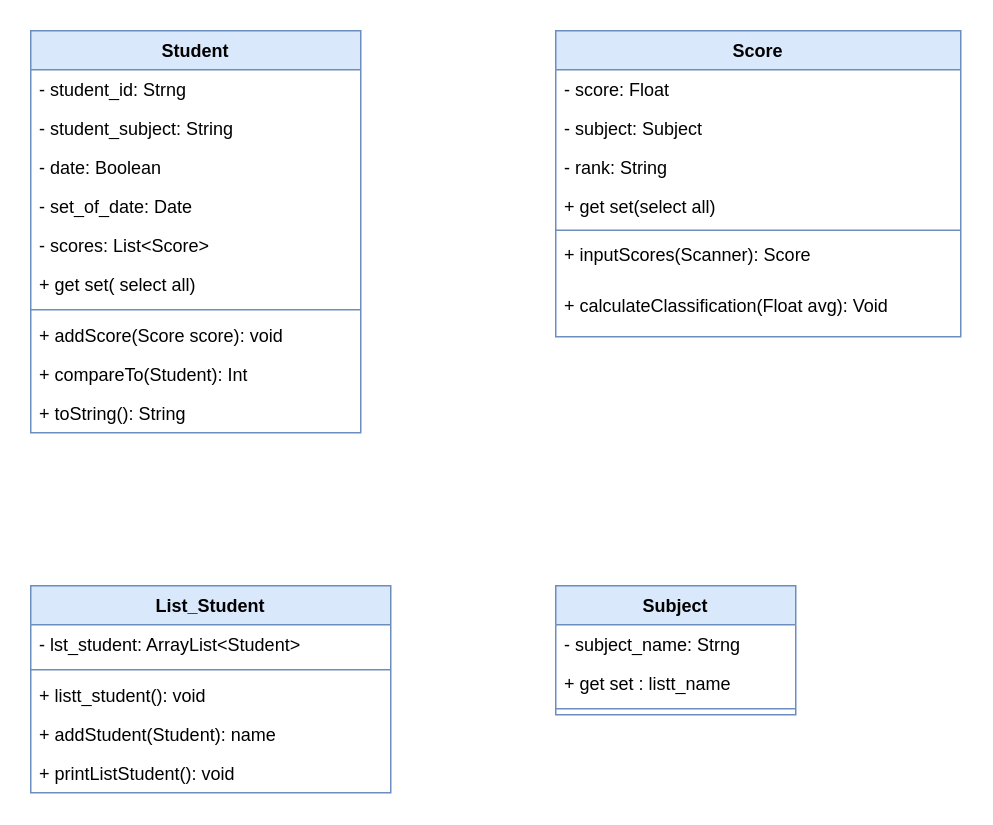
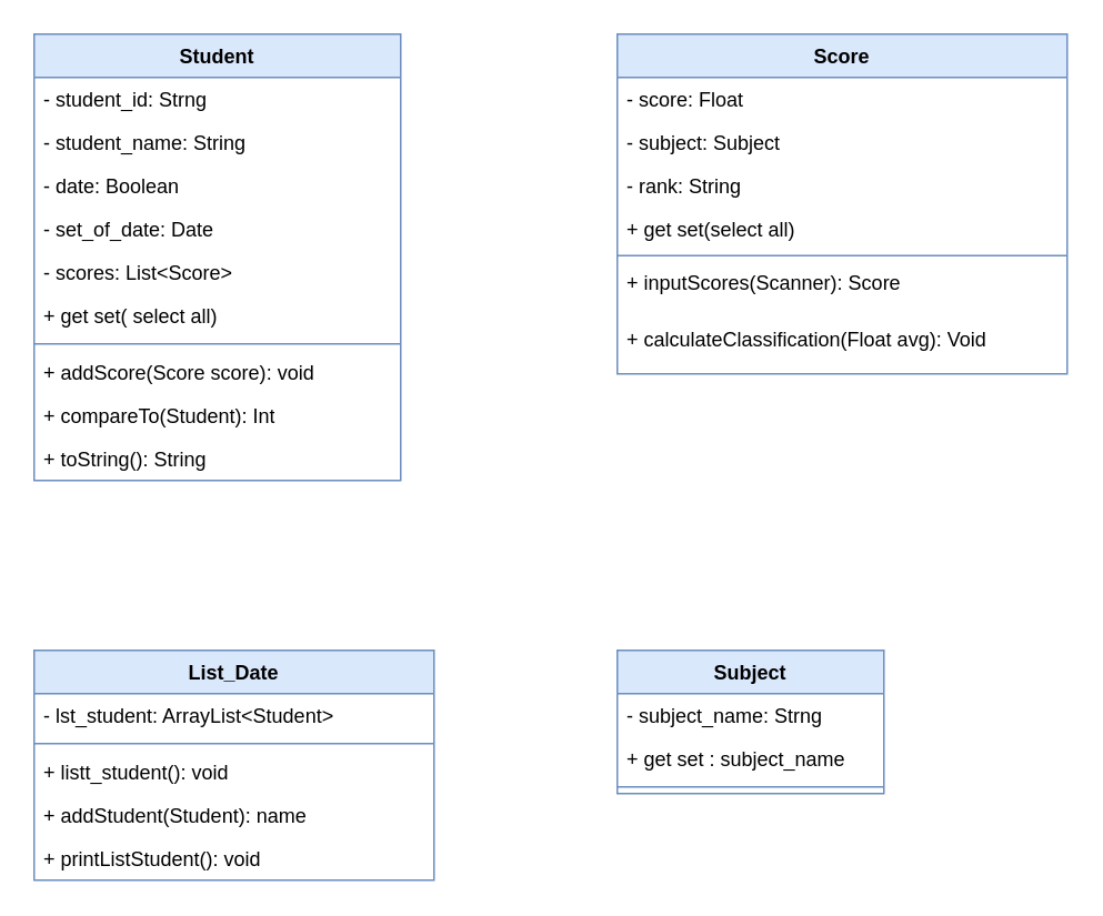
  <mxCell id="0" />
  <mxCell id="1" parent="0" />
  <mxCell id="2" value="Student" style="swimlane;fontStyle=1;align=center;verticalAlign=top;childLayout=stackLayout;horizontal=1;startSize=26;horizontalStack=0;resizeParent=1;resizeParentMax=0;resizeLast=0;collapsible=1;marginBottom=0;whiteSpace=wrap;html=1;fillColor=#dae8fc;strokeColor=#6c8ebf;" vertex="1" parent="1"><mxGeometry x="20" y="20" width="220" height="268" as="geometry" /></mxCell>
  <mxCell id="3" value="- student_id: Strng" style="text;strokeColor=none;fillColor=none;align=left;verticalAlign=top;spacingLeft=4;spacingRight=4;overflow=hidden;rotatable=0;points=[[0,0.5],[1,0.5]];portConstraint=eastwest;whiteSpace=wrap;html=1;" vertex="1" parent="2"><mxGeometry y="26" width="220" height="26" as="geometry" /></mxCell>
- <mxCell id="4" value="- student_subject: String&amp;nbsp;" style="text;strokeColor=none;fillColor=none;align=left;verticalAlign=top;spacingLeft=4;spacingRight=4;overflow=hidden;rotatable=0;points=[[0,0.5],[1,0.5]];portConstraint=eastwest;whiteSpace=wrap;html=1;" vertex="1" parent="2"><mxGeometry y="52" width="220" height="26" as="geometry" /></mxCell>
+ <mxCell id="4" value="- student_name: String&amp;nbsp;" style="text;strokeColor=none;fillColor=none;align=left;verticalAlign=top;spacingLeft=4;spacingRight=4;overflow=hidden;rotatable=0;points=[[0,0.5],[1,0.5]];portConstraint=eastwest;whiteSpace=wrap;html=1;" vertex="1" parent="2"><mxGeometry y="52" width="220" height="26" as="geometry" /></mxCell>
  <mxCell id="5" value="- date: Boolean" style="text;strokeColor=none;fillColor=none;align=left;verticalAlign=top;spacingLeft=4;spacingRight=4;overflow=hidden;rotatable=0;points=[[0,0.5],[1,0.5]];portConstraint=eastwest;whiteSpace=wrap;html=1;" vertex="1" parent="2"><mxGeometry y="78" width="220" height="26" as="geometry" /></mxCell>
  <mxCell id="6" value="- set_of_date&lt;span style=&quot;background-color: initial;&quot;&gt;: Date&lt;/span&gt;" style="text;strokeColor=none;fillColor=none;align=left;verticalAlign=top;spacingLeft=4;spacingRight=4;overflow=hidden;rotatable=0;points=[[0,0.5],[1,0.5]];portConstraint=eastwest;whiteSpace=wrap;html=1;" vertex="1" parent="2"><mxGeometry y="104" width="220" height="26" as="geometry" /></mxCell>
  <mxCell id="7" value="- scores: List&amp;lt;Score&amp;gt;&amp;nbsp;" style="text;strokeColor=none;fillColor=none;align=left;verticalAlign=top;spacingLeft=4;spacingRight=4;overflow=hidden;rotatable=0;points=[[0,0.5],[1,0.5]];portConstraint=eastwest;whiteSpace=wrap;html=1;" vertex="1" parent="2"><mxGeometry y="130" width="220" height="26" as="geometry" /></mxCell>
  <mxCell id="8" value="+ get set( select all)" style="text;strokeColor=none;fillColor=none;align=left;verticalAlign=top;spacingLeft=4;spacingRight=4;overflow=hidden;rotatable=0;points=[[0,0.5],[1,0.5]];portConstraint=eastwest;whiteSpace=wrap;html=1;" vertex="1" parent="2"><mxGeometry y="156" width="220" height="26" as="geometry" /></mxCell>
  <mxCell id="9" value="" style="line;strokeWidth=1;fillColor=none;align=left;verticalAlign=middle;spacingTop=-1;spacingLeft=3;spacingRight=3;rotatable=0;labelPosition=right;points=[];portConstraint=eastwest;strokeColor=inherit;" vertex="1" parent="2"><mxGeometry y="182" width="220" height="8" as="geometry" /></mxCell>
  <mxCell id="10" value="+&amp;nbsp;addScore&lt;span style=&quot;background-color: initial;&quot;&gt;(Score score)&lt;/span&gt;&lt;span style=&quot;background-color: initial;&quot;&gt;: void&lt;/span&gt;" style="text;strokeColor=none;fillColor=none;align=left;verticalAlign=top;spacingLeft=4;spacingRight=4;overflow=hidden;rotatable=0;points=[[0,0.5],[1,0.5]];portConstraint=eastwest;whiteSpace=wrap;html=1;" vertex="1" parent="2"><mxGeometry y="190" width="220" height="26" as="geometry" /></mxCell>
  <mxCell id="11" value="+&amp;nbsp;compareTo&lt;span style=&quot;background-color: initial;&quot;&gt;(Student)&lt;/span&gt;&lt;span style=&quot;background-color: initial;&quot;&gt;: Int&lt;/span&gt;" style="text;strokeColor=none;fillColor=none;align=left;verticalAlign=top;spacingLeft=4;spacingRight=4;overflow=hidden;rotatable=0;points=[[0,0.5],[1,0.5]];portConstraint=eastwest;whiteSpace=wrap;html=1;" vertex="1" parent="2"><mxGeometry y="216" width="220" height="26" as="geometry" /></mxCell>
  <mxCell id="12" value="+&amp;nbsp;toString&lt;span style=&quot;background-color: initial;&quot;&gt;()&lt;/span&gt;&lt;span style=&quot;background-color: initial;&quot;&gt;: String&lt;/span&gt;" style="text;strokeColor=none;fillColor=none;align=left;verticalAlign=top;spacingLeft=4;spacingRight=4;overflow=hidden;rotatable=0;points=[[0,0.5],[1,0.5]];portConstraint=eastwest;whiteSpace=wrap;html=1;" vertex="1" parent="2"><mxGeometry y="242" width="220" height="26" as="geometry" /></mxCell>
  <mxCell id="13" value="Subject" style="swimlane;fontStyle=1;align=center;verticalAlign=top;childLayout=stackLayout;horizontal=1;startSize=26;horizontalStack=0;resizeParent=1;resizeParentMax=0;resizeLast=0;collapsible=1;marginBottom=0;whiteSpace=wrap;html=1;fillColor=#dae8fc;strokeColor=#6c8ebf;" vertex="1" parent="1"><mxGeometry x="370" y="390" width="160" height="86" as="geometry" /></mxCell>
  <mxCell id="14" value="- subject_name: Strng" style="text;strokeColor=none;fillColor=none;align=left;verticalAlign=top;spacingLeft=4;spacingRight=4;overflow=hidden;rotatable=0;points=[[0,0.5],[1,0.5]];portConstraint=eastwest;whiteSpace=wrap;html=1;" vertex="1" parent="13"><mxGeometry y="26" width="160" height="26" as="geometry" /></mxCell>
- <mxCell id="15" value="+ get set : listt_name" style="text;strokeColor=none;fillColor=none;align=left;verticalAlign=top;spacingLeft=4;spacingRight=4;overflow=hidden;rotatable=0;points=[[0,0.5],[1,0.5]];portConstraint=eastwest;whiteSpace=wrap;html=1;" vertex="1" parent="13"><mxGeometry y="52" width="160" height="26" as="geometry" /></mxCell>
+ <mxCell id="15" value="+ get set : subject_name" style="text;strokeColor=none;fillColor=none;align=left;verticalAlign=top;spacingLeft=4;spacingRight=4;overflow=hidden;rotatable=0;points=[[0,0.5],[1,0.5]];portConstraint=eastwest;whiteSpace=wrap;html=1;" vertex="1" parent="13"><mxGeometry y="52" width="160" height="26" as="geometry" /></mxCell>
  <mxCell id="16" value="" style="line;strokeWidth=1;fillColor=none;align=left;verticalAlign=middle;spacingTop=-1;spacingLeft=3;spacingRight=3;rotatable=0;labelPosition=right;points=[];portConstraint=eastwest;strokeColor=inherit;" vertex="1" parent="13"><mxGeometry y="78" width="160" height="8" as="geometry" /></mxCell>
  <mxCell id="17" value="Score" style="swimlane;fontStyle=1;align=center;verticalAlign=top;childLayout=stackLayout;horizontal=1;startSize=26;horizontalStack=0;resizeParent=1;resizeParentMax=0;resizeLast=0;collapsible=1;marginBottom=0;whiteSpace=wrap;html=1;fillColor=#dae8fc;strokeColor=#6c8ebf;" vertex="1" parent="1"><mxGeometry x="370" y="20" width="270" height="204" as="geometry" /></mxCell>
  <mxCell id="18" value="- score&lt;span style=&quot;background-color: initial;&quot;&gt;: Float&lt;/span&gt;" style="text;strokeColor=none;fillColor=none;align=left;verticalAlign=top;spacingLeft=4;spacingRight=4;overflow=hidden;rotatable=0;points=[[0,0.5],[1,0.5]];portConstraint=eastwest;whiteSpace=wrap;html=1;" vertex="1" parent="17"><mxGeometry y="26" width="270" height="26" as="geometry" /></mxCell>
  <mxCell id="19" value="- subject&lt;span style=&quot;background-color: initial;&quot;&gt;: Subject&lt;/span&gt;" style="text;strokeColor=none;fillColor=none;align=left;verticalAlign=top;spacingLeft=4;spacingRight=4;overflow=hidden;rotatable=0;points=[[0,0.5],[1,0.5]];portConstraint=eastwest;whiteSpace=wrap;html=1;" vertex="1" parent="17"><mxGeometry y="52" width="270" height="26" as="geometry" /></mxCell>
  <mxCell id="20" value="- rank&lt;span style=&quot;background-color: initial;&quot;&gt;: String&lt;/span&gt;" style="text;strokeColor=none;fillColor=none;align=left;verticalAlign=top;spacingLeft=4;spacingRight=4;overflow=hidden;rotatable=0;points=[[0,0.5],[1,0.5]];portConstraint=eastwest;whiteSpace=wrap;html=1;" vertex="1" parent="17"><mxGeometry y="78" width="270" height="26" as="geometry" /></mxCell>
  <mxCell id="21" value="+ get set(select all)" style="text;strokeColor=none;fillColor=none;align=left;verticalAlign=top;spacingLeft=4;spacingRight=4;overflow=hidden;rotatable=0;points=[[0,0.5],[1,0.5]];portConstraint=eastwest;whiteSpace=wrap;html=1;" vertex="1" parent="17"><mxGeometry y="104" width="270" height="26" as="geometry" /></mxCell>
  <mxCell id="22" value="" style="line;strokeWidth=1;fillColor=none;align=left;verticalAlign=middle;spacingTop=-1;spacingLeft=3;spacingRight=3;rotatable=0;labelPosition=right;points=[];portConstraint=eastwest;strokeColor=inherit;" vertex="1" parent="17"><mxGeometry y="130" width="270" height="6" as="geometry" /></mxCell>
  <mxCell id="23" value="+&amp;nbsp;inputScores&lt;span style=&quot;background-color: initial;&quot;&gt;(Scanner)&lt;/span&gt;&lt;span style=&quot;background-color: initial;&quot;&gt;: Score&amp;nbsp;&lt;/span&gt;" style="text;strokeColor=none;fillColor=none;align=left;verticalAlign=top;spacingLeft=4;spacingRight=4;overflow=hidden;rotatable=0;points=[[0,0.5],[1,0.5]];portConstraint=eastwest;whiteSpace=wrap;html=1;" vertex="1" parent="17"><mxGeometry y="136" width="270" height="34" as="geometry" /></mxCell>
  <mxCell id="24" value="+&amp;nbsp;calculateClassification&lt;span style=&quot;background-color: initial;&quot;&gt;(Float avg)&lt;/span&gt;&lt;span style=&quot;background-color: initial;&quot;&gt;: Void&lt;/span&gt;" style="text;strokeColor=none;fillColor=none;align=left;verticalAlign=top;spacingLeft=4;spacingRight=4;overflow=hidden;rotatable=0;points=[[0,0.5],[1,0.5]];portConstraint=eastwest;whiteSpace=wrap;html=1;" vertex="1" parent="17"><mxGeometry y="170" width="270" height="34" as="geometry" /></mxCell>
- <mxCell id="25" value="List_Student" style="swimlane;fontStyle=1;align=center;verticalAlign=top;childLayout=stackLayout;horizontal=1;startSize=26;horizontalStack=0;resizeParent=1;resizeParentMax=0;resizeLast=0;collapsible=1;marginBottom=0;whiteSpace=wrap;html=1;fillColor=#dae8fc;strokeColor=#6c8ebf;" vertex="1" parent="1"><mxGeometry x="20" y="390" width="240" height="138" as="geometry" /></mxCell>
+ <mxCell id="25" value="List_Date" style="swimlane;fontStyle=1;align=center;verticalAlign=top;childLayout=stackLayout;horizontal=1;startSize=26;horizontalStack=0;resizeParent=1;resizeParentMax=0;resizeLast=0;collapsible=1;marginBottom=0;whiteSpace=wrap;html=1;fillColor=#dae8fc;strokeColor=#6c8ebf;" vertex="1" parent="1"><mxGeometry x="20" y="390" width="240" height="138" as="geometry" /></mxCell>
  <mxCell id="26" value="-&amp;nbsp;lst_student: ArrayList&amp;lt;Student&amp;gt; " style="text;strokeColor=none;fillColor=none;align=left;verticalAlign=top;spacingLeft=4;spacingRight=4;overflow=hidden;rotatable=0;points=[[0,0.5],[1,0.5]];portConstraint=eastwest;whiteSpace=wrap;html=1;" vertex="1" parent="25"><mxGeometry y="26" width="240" height="26" as="geometry" /></mxCell>
  <mxCell id="27" value="" style="line;strokeWidth=1;fillColor=none;align=left;verticalAlign=middle;spacingTop=-1;spacingLeft=3;spacingRight=3;rotatable=0;labelPosition=right;points=[];portConstraint=eastwest;strokeColor=inherit;" vertex="1" parent="25"><mxGeometry y="52" width="240" height="8" as="geometry" /></mxCell>
  <mxCell id="28" value="+ listt_student(): void" style="text;strokeColor=none;fillColor=none;align=left;verticalAlign=top;spacingLeft=4;spacingRight=4;overflow=hidden;rotatable=0;points=[[0,0.5],[1,0.5]];portConstraint=eastwest;whiteSpace=wrap;html=1;" vertex="1" parent="25"><mxGeometry y="60" width="240" height="26" as="geometry" /></mxCell>
  <mxCell id="29" value="+ addStudent(Student): name" style="text;strokeColor=none;fillColor=none;align=left;verticalAlign=top;spacingLeft=4;spacingRight=4;overflow=hidden;rotatable=0;points=[[0,0.5],[1,0.5]];portConstraint=eastwest;whiteSpace=wrap;html=1;" vertex="1" parent="25"><mxGeometry y="86" width="240" height="26" as="geometry" /></mxCell>
  <mxCell id="30" value="+ printListStudent(): void" style="text;strokeColor=none;fillColor=none;align=left;verticalAlign=top;spacingLeft=4;spacingRight=4;overflow=hidden;rotatable=0;points=[[0,0.5],[1,0.5]];portConstraint=eastwest;whiteSpace=wrap;html=1;" vertex="1" parent="25"><mxGeometry y="112" width="240" height="26" as="geometry" /></mxCell>
